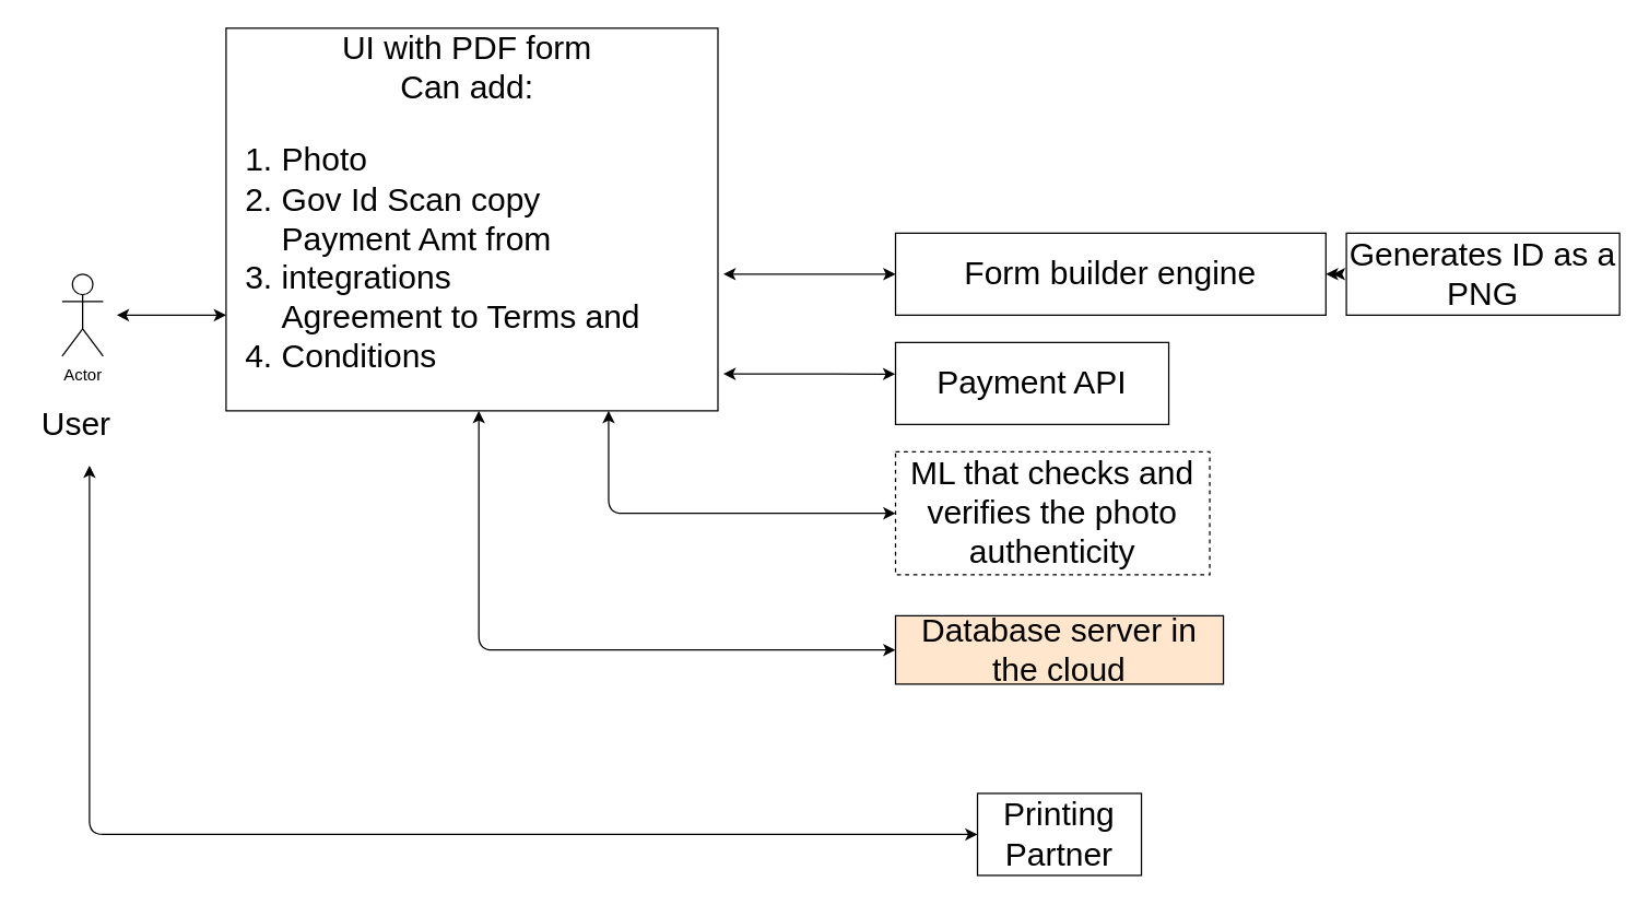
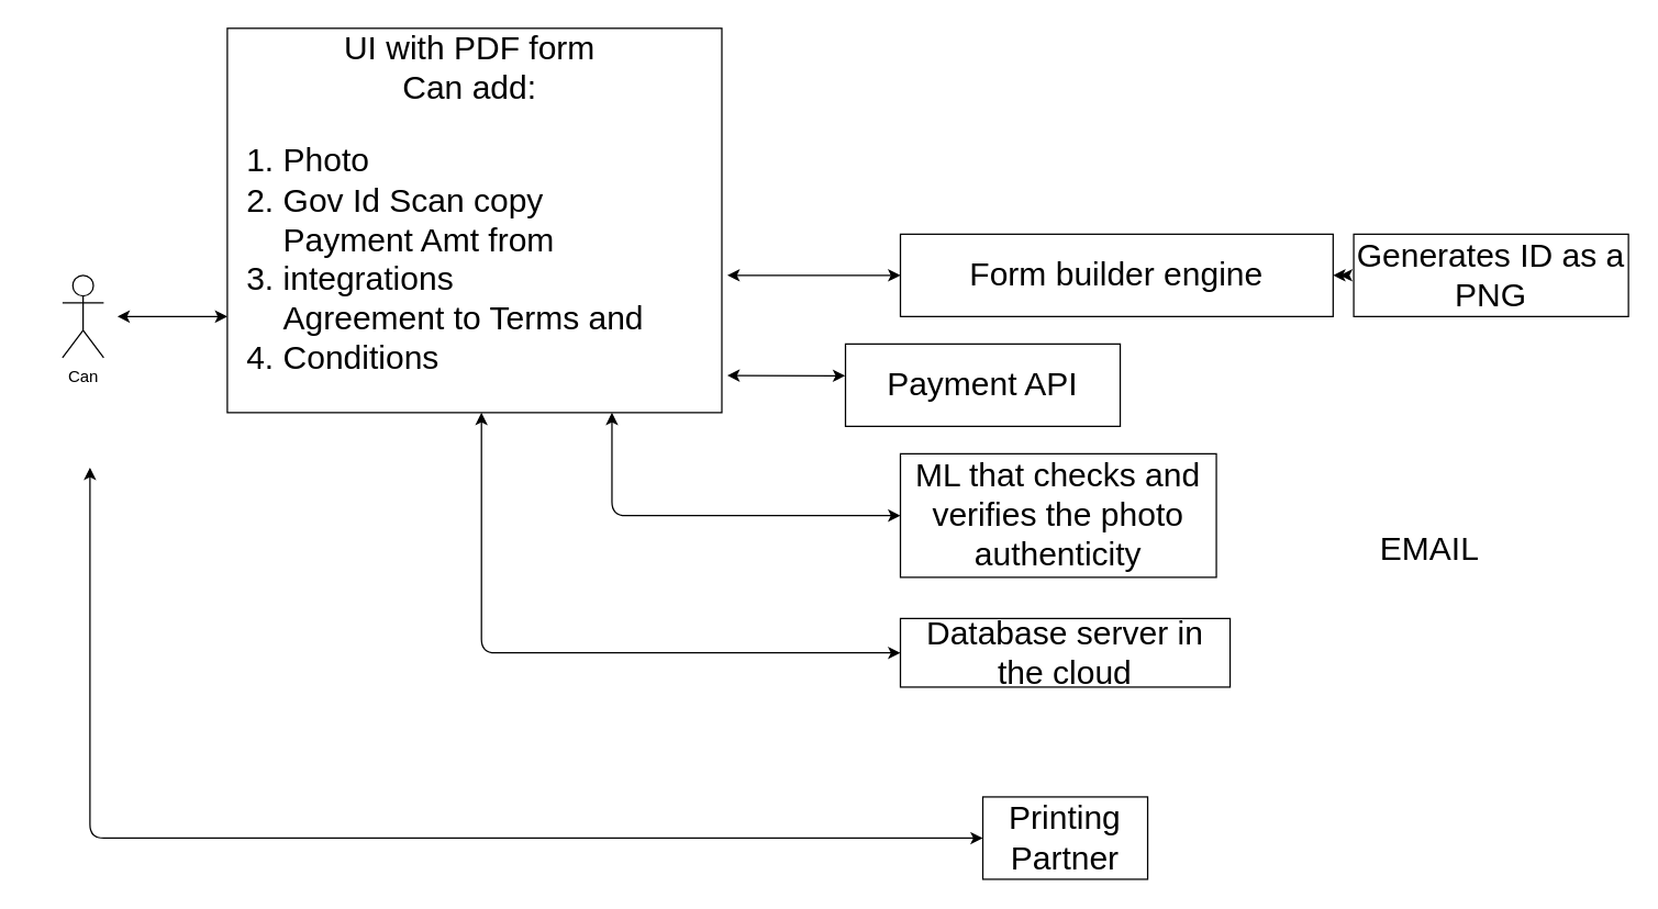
  <mxCell id="0" />
  <mxCell id="1" parent="0" />
  <mxCell id="2" value="&lt;font style=&quot;font-size: 24px&quot;&gt;UI with PDF form&amp;nbsp;&lt;br&gt;Can add:&amp;nbsp;&lt;br&gt;&lt;div style=&quot;text-align: left&quot;&gt;&lt;ol&gt;&lt;li&gt;&lt;font&gt;&lt;div style=&quot;text-align: left&quot;&gt;&lt;span&gt;Photo&lt;/span&gt;&lt;/div&gt;&lt;/font&gt;&lt;/li&gt;&lt;li&gt;&lt;font&gt;&lt;div style=&quot;text-align: left&quot;&gt;&lt;span&gt;Gov Id Scan copy&lt;/span&gt;&lt;/div&gt;&lt;/font&gt;&lt;/li&gt;&lt;li&gt;&lt;font&gt;&lt;div style=&quot;text-align: left&quot;&gt;&lt;span&gt;Payment Amt from integrations&lt;/span&gt;&lt;/div&gt;&lt;/font&gt;&lt;/li&gt;&lt;li&gt;&lt;font&gt;&lt;div style=&quot;text-align: left&quot;&gt;Agreement to Terms and Conditions&lt;/div&gt;&lt;/font&gt;&lt;/li&gt;&lt;/ol&gt;&lt;/div&gt;&lt;/font&gt;" style="rounded=0;whiteSpace=wrap;html=1;" parent="1" vertex="1"><mxGeometry x="165" y="20" width="360" height="280" as="geometry" /></mxCell>
- <mxCell id="3" value="Actor" style="shape=umlActor;verticalLabelPosition=bottom;verticalAlign=top;html=1;outlineConnect=0;" parent="1" vertex="1"><mxGeometry x="45" y="200" width="30" height="60" as="geometry" /></mxCell>
- <mxCell id="4" value="&lt;font style=&quot;font-size: 24px&quot;&gt;User&lt;/font&gt;" style="text;html=1;align=center;verticalAlign=middle;resizable=0;points=[];autosize=1;" parent="1" vertex="1"><mxGeometry x="20" y="300" width="70" height="20" as="geometry" /></mxCell>
+ <mxCell id="3" value="Can" style="shape=umlActor;verticalLabelPosition=bottom;verticalAlign=top;html=1;outlineConnect=0;" parent="1" vertex="1"><mxGeometry x="45" y="200" width="30" height="60" as="geometry" /></mxCell>
  <mxCell id="5" value="" style="endArrow=classic;startArrow=classic;html=1;entryX=-0.001;entryY=0.386;entryDx=0;entryDy=0;entryPerimeter=0;" parent="1" target="6" edge="1"><mxGeometry width="50" height="50" relative="1" as="geometry"><mxPoint x="529" y="273" as="sourcePoint" /><mxPoint x="665" y="276" as="targetPoint" /></mxGeometry></mxCell>
- <mxCell id="6" value="&lt;font style=&quot;font-size: 24px&quot;&gt;Payment API&lt;/font&gt;" style="rounded=0;whiteSpace=wrap;html=1;" parent="1" vertex="1"><mxGeometry x="655" y="250" width="200" height="60" as="geometry" /></mxCell>
+ <mxCell id="6" value="&lt;font style=&quot;font-size: 24px&quot;&gt;Payment API&lt;/font&gt;" style="rounded=0;whiteSpace=wrap;html=1;" parent="1" vertex="1"><mxGeometry x="615" y="250" width="200" height="60" as="geometry" /></mxCell>
  <mxCell id="7" value="&lt;font style=&quot;font-size: 24px&quot;&gt;Form builder engine&lt;/font&gt;" style="rounded=0;whiteSpace=wrap;html=1;" parent="1" vertex="1"><mxGeometry x="655" y="170" width="315" height="60" as="geometry" /></mxCell>
  <mxCell id="8" value="" style="endArrow=classic;startArrow=classic;html=1;" parent="1" target="7" edge="1"><mxGeometry width="50" height="50" relative="1" as="geometry"><mxPoint x="529" y="200" as="sourcePoint" /><mxPoint x="625" y="150" as="targetPoint" /></mxGeometry></mxCell>
  <mxCell id="9" value="" style="endArrow=classic;startArrow=classic;html=1;exitX=0;exitY=0.5;exitDx=0;exitDy=0;" parent="1" source="10" edge="1"><mxGeometry width="50" height="50" relative="1" as="geometry"><mxPoint x="445" y="390" as="sourcePoint" /><mxPoint x="445" y="300" as="targetPoint" /><Array as="points"><mxPoint x="445" y="375" /></Array></mxGeometry></mxCell>
- <mxCell id="10" value="&lt;font style=&quot;font-size: 24px&quot;&gt;ML that checks and verifies the photo authenticity&lt;/font&gt;" style="rounded=0;whiteSpace=wrap;html=1;dashed=1;" parent="1" vertex="1"><mxGeometry x="655" y="330" width="230" height="90" as="geometry" /></mxCell>
- <mxCell id="11" value="&lt;font style=&quot;font-size: 24px&quot;&gt;Database server in the cloud&lt;/font&gt;" style="rounded=0;whiteSpace=wrap;html=1;fillColor=#ffe6cc;" parent="1" vertex="1"><mxGeometry x="655" y="450" width="240" height="50" as="geometry" /></mxCell>
+ <mxCell id="10" value="&lt;font style=&quot;font-size: 24px&quot;&gt;ML that checks and verifies the photo authenticity&lt;/font&gt;" style="rounded=0;whiteSpace=wrap;html=1;" parent="1" vertex="1"><mxGeometry x="655" y="330" width="230" height="90" as="geometry" /></mxCell>
+ <mxCell id="11" value="&lt;font style=&quot;font-size: 24px&quot;&gt;Database server in the cloud&lt;/font&gt;" style="rounded=0;whiteSpace=wrap;html=1;" parent="1" vertex="1"><mxGeometry x="655" y="450" width="240" height="50" as="geometry" /></mxCell>
  <mxCell id="12" value="" style="endArrow=classic;startArrow=classic;html=1;entryX=0.75;entryY=1;entryDx=0;entryDy=0;exitX=0;exitY=0.5;exitDx=0;exitDy=0;" parent="1" source="11" edge="1"><mxGeometry width="50" height="50" relative="1" as="geometry"><mxPoint x="560" y="375" as="sourcePoint" /><mxPoint x="350" y="300" as="targetPoint" /><Array as="points"><mxPoint x="350" y="475" /></Array></mxGeometry></mxCell>
  <mxCell id="13" value="" style="endArrow=classic;startArrow=classic;html=1;exitX=1;exitY=0.5;exitDx=0;exitDy=0;" parent="1" source="7" edge="1"><mxGeometry width="50" height="50" relative="1" as="geometry"><mxPoint x="895" y="230" as="sourcePoint" /><mxPoint x="975" y="200" as="targetPoint" /></mxGeometry></mxCell>
  <mxCell id="14" value="&lt;font style=&quot;font-size: 24px&quot;&gt;Generates ID as a PNG&lt;/font&gt;" style="rounded=0;whiteSpace=wrap;html=1;" parent="1" vertex="1"><mxGeometry x="985" y="170" width="200" height="60" as="geometry" /></mxCell>
  <mxCell id="15" value="&lt;font style=&quot;font-size: 24px&quot;&gt;Printing Partner&lt;/font&gt;" style="rounded=0;whiteSpace=wrap;html=1;" parent="1" vertex="1"><mxGeometry x="715" y="580" width="120" height="60" as="geometry" /></mxCell>
+ <mxCell id="16" value="&lt;font style=&quot;font-size: 24px&quot;&gt;EMAIL&lt;/font&gt;" style="text;html=1;align=center;verticalAlign=middle;resizable=0;points=[];autosize=1;" parent="1" vertex="1"><mxGeometry x="995" y="390" width="90" height="20" as="geometry" /></mxCell>
  <mxCell id="17" value="" style="endArrow=classic;startArrow=classic;html=1;entryX=0;entryY=0.5;entryDx=0;entryDy=0;" parent="1" target="15" edge="1"><mxGeometry width="50" height="50" relative="1" as="geometry"><mxPoint x="65" y="340" as="sourcePoint" /><mxPoint x="615" y="320" as="targetPoint" /><Array as="points"><mxPoint x="65" y="610" /></Array></mxGeometry></mxCell>
  <mxCell id="18" value="" style="endArrow=classic;startArrow=classic;html=1;entryX=0;entryY=0.75;entryDx=0;entryDy=0;" parent="1" target="2" edge="1"><mxGeometry width="50" height="50" relative="1" as="geometry"><mxPoint x="85" y="230" as="sourcePoint" /><mxPoint x="145" y="230" as="targetPoint" /></mxGeometry></mxCell>
